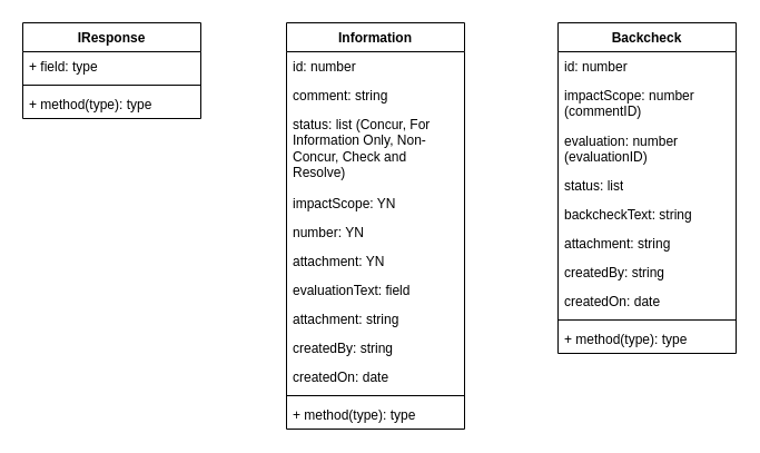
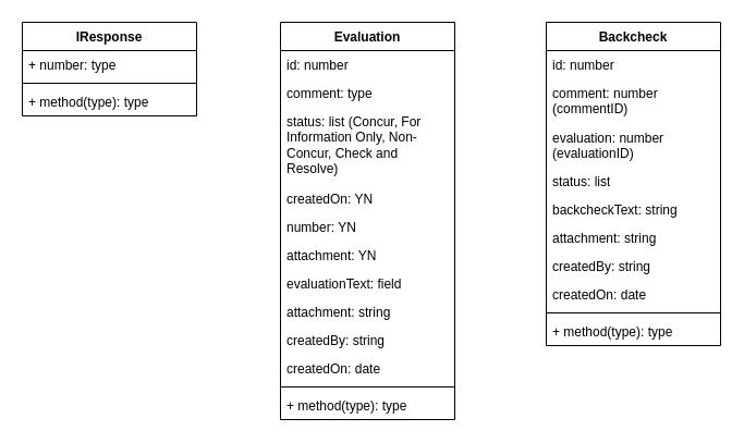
  <mxCell id="0" />
  <mxCell id="1" parent="0" />
  <mxCell id="2" value="IResponse" style="swimlane;fontStyle=1;align=center;verticalAlign=top;childLayout=stackLayout;horizontal=1;startSize=26;horizontalStack=0;resizeParent=1;resizeParentMax=0;resizeLast=0;collapsible=1;marginBottom=0;whiteSpace=wrap;html=1;" vertex="1" parent="1"><mxGeometry x="20" y="20" width="160" height="86" as="geometry" /></mxCell>
- <mxCell id="3" value="+ field: type" style="text;strokeColor=none;fillColor=none;align=left;verticalAlign=top;spacingLeft=4;spacingRight=4;overflow=hidden;rotatable=0;points=[[0,0.5],[1,0.5]];portConstraint=eastwest;whiteSpace=wrap;html=1;" vertex="1" parent="2"><mxGeometry y="26" width="160" height="26" as="geometry" /></mxCell>
+ <mxCell id="3" value="+ number: type" style="text;strokeColor=none;fillColor=none;align=left;verticalAlign=top;spacingLeft=4;spacingRight=4;overflow=hidden;rotatable=0;points=[[0,0.5],[1,0.5]];portConstraint=eastwest;whiteSpace=wrap;html=1;" vertex="1" parent="2"><mxGeometry y="26" width="160" height="26" as="geometry" /></mxCell>
  <mxCell id="4" value="" style="line;strokeWidth=1;fillColor=none;align=left;verticalAlign=middle;spacingTop=-1;spacingLeft=3;spacingRight=3;rotatable=0;labelPosition=right;points=[];portConstraint=eastwest;strokeColor=inherit;" vertex="1" parent="2"><mxGeometry y="52" width="160" height="8" as="geometry" /></mxCell>
  <mxCell id="5" value="+ method(type): type" style="text;strokeColor=none;fillColor=none;align=left;verticalAlign=top;spacingLeft=4;spacingRight=4;overflow=hidden;rotatable=0;points=[[0,0.5],[1,0.5]];portConstraint=eastwest;whiteSpace=wrap;html=1;" vertex="1" parent="2"><mxGeometry y="60" width="160" height="26" as="geometry" /></mxCell>
- <mxCell id="6" value="Information" style="swimlane;fontStyle=1;align=center;verticalAlign=top;childLayout=stackLayout;horizontal=1;startSize=26;horizontalStack=0;resizeParent=1;resizeParentMax=0;resizeLast=0;collapsible=1;marginBottom=0;whiteSpace=wrap;html=1;" vertex="1" parent="1"><mxGeometry x="257" y="20" width="160" height="365" as="geometry" /></mxCell>
+ <mxCell id="6" value="Evaluation" style="swimlane;fontStyle=1;align=center;verticalAlign=top;childLayout=stackLayout;horizontal=1;startSize=26;horizontalStack=0;resizeParent=1;resizeParentMax=0;resizeLast=0;collapsible=1;marginBottom=0;whiteSpace=wrap;html=1;" vertex="1" parent="1"><mxGeometry x="257" y="20" width="160" height="365" as="geometry" /></mxCell>
  <mxCell id="7" value="id: number" style="text;strokeColor=none;fillColor=none;align=left;verticalAlign=top;spacingLeft=4;spacingRight=4;overflow=hidden;rotatable=0;points=[[0,0.5],[1,0.5]];portConstraint=eastwest;whiteSpace=wrap;html=1;" vertex="1" parent="6"><mxGeometry y="26" width="160" height="26" as="geometry" /></mxCell>
- <mxCell id="8" value="comment: string" style="text;strokeColor=none;fillColor=none;align=left;verticalAlign=top;spacingLeft=4;spacingRight=4;overflow=hidden;rotatable=0;points=[[0,0.5],[1,0.5]];portConstraint=eastwest;whiteSpace=wrap;html=1;" vertex="1" parent="6"><mxGeometry y="52" width="160" height="26" as="geometry" /></mxCell>
+ <mxCell id="8" value="comment: type" style="text;strokeColor=none;fillColor=none;align=left;verticalAlign=top;spacingLeft=4;spacingRight=4;overflow=hidden;rotatable=0;points=[[0,0.5],[1,0.5]];portConstraint=eastwest;whiteSpace=wrap;html=1;" vertex="1" parent="6"><mxGeometry y="52" width="160" height="26" as="geometry" /></mxCell>
  <mxCell id="9" value="status: list (Concur, For Information Only, Non-Concur, Check and Resolve)" style="text;strokeColor=none;fillColor=none;align=left;verticalAlign=top;spacingLeft=4;spacingRight=4;overflow=hidden;rotatable=0;points=[[0,0.5],[1,0.5]];portConstraint=eastwest;whiteSpace=wrap;html=1;" vertex="1" parent="6"><mxGeometry y="78" width="160" height="71" as="geometry" /></mxCell>
- <mxCell id="10" value="impactScope: YN" style="text;strokeColor=none;fillColor=none;align=left;verticalAlign=top;spacingLeft=4;spacingRight=4;overflow=hidden;rotatable=0;points=[[0,0.5],[1,0.5]];portConstraint=eastwest;whiteSpace=wrap;html=1;" vertex="1" parent="6"><mxGeometry y="149" width="160" height="26" as="geometry" /></mxCell>
+ <mxCell id="10" value="createdOn: YN" style="text;strokeColor=none;fillColor=none;align=left;verticalAlign=top;spacingLeft=4;spacingRight=4;overflow=hidden;rotatable=0;points=[[0,0.5],[1,0.5]];portConstraint=eastwest;whiteSpace=wrap;html=1;" vertex="1" parent="6"><mxGeometry y="149" width="160" height="26" as="geometry" /></mxCell>
  <mxCell id="11" value="number: YN" style="text;strokeColor=none;fillColor=none;align=left;verticalAlign=top;spacingLeft=4;spacingRight=4;overflow=hidden;rotatable=0;points=[[0,0.5],[1,0.5]];portConstraint=eastwest;whiteSpace=wrap;html=1;" vertex="1" parent="6"><mxGeometry y="175" width="160" height="26" as="geometry" /></mxCell>
  <mxCell id="12" value="attachment: YN" style="text;strokeColor=none;fillColor=none;align=left;verticalAlign=top;spacingLeft=4;spacingRight=4;overflow=hidden;rotatable=0;points=[[0,0.5],[1,0.5]];portConstraint=eastwest;whiteSpace=wrap;html=1;" vertex="1" parent="6"><mxGeometry y="201" width="160" height="26" as="geometry" /></mxCell>
  <mxCell id="13" value="evaluationText: field" style="text;strokeColor=none;fillColor=none;align=left;verticalAlign=top;spacingLeft=4;spacingRight=4;overflow=hidden;rotatable=0;points=[[0,0.5],[1,0.5]];portConstraint=eastwest;whiteSpace=wrap;html=1;" vertex="1" parent="6"><mxGeometry y="227" width="160" height="26" as="geometry" /></mxCell>
  <mxCell id="14" value="attachment: string" style="text;strokeColor=none;fillColor=none;align=left;verticalAlign=top;spacingLeft=4;spacingRight=4;overflow=hidden;rotatable=0;points=[[0,0.5],[1,0.5]];portConstraint=eastwest;whiteSpace=wrap;html=1;" vertex="1" parent="6"><mxGeometry y="253" width="160" height="26" as="geometry" /></mxCell>
  <mxCell id="15" value="createdBy: string" style="text;strokeColor=none;fillColor=none;align=left;verticalAlign=top;spacingLeft=4;spacingRight=4;overflow=hidden;rotatable=0;points=[[0,0.5],[1,0.5]];portConstraint=eastwest;whiteSpace=wrap;html=1;" vertex="1" parent="6"><mxGeometry y="279" width="160" height="26" as="geometry" /></mxCell>
  <mxCell id="16" value="createdOn: date" style="text;strokeColor=none;fillColor=none;align=left;verticalAlign=top;spacingLeft=4;spacingRight=4;overflow=hidden;rotatable=0;points=[[0,0.5],[1,0.5]];portConstraint=eastwest;whiteSpace=wrap;html=1;" vertex="1" parent="6"><mxGeometry y="305" width="160" height="26" as="geometry" /></mxCell>
  <mxCell id="17" value="" style="line;strokeWidth=1;fillColor=none;align=left;verticalAlign=middle;spacingTop=-1;spacingLeft=3;spacingRight=3;rotatable=0;labelPosition=right;points=[];portConstraint=eastwest;strokeColor=inherit;" vertex="1" parent="6"><mxGeometry y="331" width="160" height="8" as="geometry" /></mxCell>
  <mxCell id="18" value="+ method(type): type" style="text;strokeColor=none;fillColor=none;align=left;verticalAlign=top;spacingLeft=4;spacingRight=4;overflow=hidden;rotatable=0;points=[[0,0.5],[1,0.5]];portConstraint=eastwest;whiteSpace=wrap;html=1;" vertex="1" parent="6"><mxGeometry y="339" width="160" height="26" as="geometry" /></mxCell>
  <mxCell id="19" value="Backcheck" style="swimlane;fontStyle=1;align=center;verticalAlign=top;childLayout=stackLayout;horizontal=1;startSize=26;horizontalStack=0;resizeParent=1;resizeParentMax=0;resizeLast=0;collapsible=1;marginBottom=0;whiteSpace=wrap;html=1;" vertex="1" parent="1"><mxGeometry x="501" y="20" width="160" height="297" as="geometry" /></mxCell>
  <mxCell id="20" value="id: number" style="text;strokeColor=none;fillColor=none;align=left;verticalAlign=top;spacingLeft=4;spacingRight=4;overflow=hidden;rotatable=0;points=[[0,0.5],[1,0.5]];portConstraint=eastwest;whiteSpace=wrap;html=1;" vertex="1" parent="19"><mxGeometry y="26" width="160" height="26" as="geometry" /></mxCell>
- <mxCell id="21" value="impactScope: number (commentID)" style="text;strokeColor=none;fillColor=none;align=left;verticalAlign=top;spacingLeft=4;spacingRight=4;overflow=hidden;rotatable=0;points=[[0,0.5],[1,0.5]];portConstraint=eastwest;whiteSpace=wrap;html=1;" vertex="1" parent="19"><mxGeometry y="52" width="160" height="41" as="geometry" /></mxCell>
+ <mxCell id="21" value="comment: number (commentID)" style="text;strokeColor=none;fillColor=none;align=left;verticalAlign=top;spacingLeft=4;spacingRight=4;overflow=hidden;rotatable=0;points=[[0,0.5],[1,0.5]];portConstraint=eastwest;whiteSpace=wrap;html=1;" vertex="1" parent="19"><mxGeometry y="52" width="160" height="41" as="geometry" /></mxCell>
  <mxCell id="22" value="evaluation: number (evaluationID)" style="text;strokeColor=none;fillColor=none;align=left;verticalAlign=top;spacingLeft=4;spacingRight=4;overflow=hidden;rotatable=0;points=[[0,0.5],[1,0.5]];portConstraint=eastwest;whiteSpace=wrap;html=1;" vertex="1" parent="19"><mxGeometry y="93" width="160" height="40" as="geometry" /></mxCell>
  <mxCell id="23" value="status: list" style="text;strokeColor=none;fillColor=none;align=left;verticalAlign=top;spacingLeft=4;spacingRight=4;overflow=hidden;rotatable=0;points=[[0,0.5],[1,0.5]];portConstraint=eastwest;whiteSpace=wrap;html=1;" vertex="1" parent="19"><mxGeometry y="133" width="160" height="26" as="geometry" /></mxCell>
  <mxCell id="24" value="backcheckText: string" style="text;strokeColor=none;fillColor=none;align=left;verticalAlign=top;spacingLeft=4;spacingRight=4;overflow=hidden;rotatable=0;points=[[0,0.5],[1,0.5]];portConstraint=eastwest;whiteSpace=wrap;html=1;" vertex="1" parent="19"><mxGeometry y="159" width="160" height="26" as="geometry" /></mxCell>
  <mxCell id="25" value="attachment: string" style="text;strokeColor=none;fillColor=none;align=left;verticalAlign=top;spacingLeft=4;spacingRight=4;overflow=hidden;rotatable=0;points=[[0,0.5],[1,0.5]];portConstraint=eastwest;whiteSpace=wrap;html=1;" vertex="1" parent="19"><mxGeometry y="185" width="160" height="26" as="geometry" /></mxCell>
  <mxCell id="26" value="createdBy: string" style="text;strokeColor=none;fillColor=none;align=left;verticalAlign=top;spacingLeft=4;spacingRight=4;overflow=hidden;rotatable=0;points=[[0,0.5],[1,0.5]];portConstraint=eastwest;whiteSpace=wrap;html=1;" vertex="1" parent="19"><mxGeometry y="211" width="160" height="26" as="geometry" /></mxCell>
  <mxCell id="27" value="createdOn: date" style="text;strokeColor=none;fillColor=none;align=left;verticalAlign=top;spacingLeft=4;spacingRight=4;overflow=hidden;rotatable=0;points=[[0,0.5],[1,0.5]];portConstraint=eastwest;whiteSpace=wrap;html=1;" vertex="1" parent="19"><mxGeometry y="237" width="160" height="26" as="geometry" /></mxCell>
  <mxCell id="28" value="" style="line;strokeWidth=1;fillColor=none;align=left;verticalAlign=middle;spacingTop=-1;spacingLeft=3;spacingRight=3;rotatable=0;labelPosition=right;points=[];portConstraint=eastwest;strokeColor=inherit;" vertex="1" parent="19"><mxGeometry y="263" width="160" height="8" as="geometry" /></mxCell>
  <mxCell id="29" value="+ method(type): type" style="text;strokeColor=none;fillColor=none;align=left;verticalAlign=top;spacingLeft=4;spacingRight=4;overflow=hidden;rotatable=0;points=[[0,0.5],[1,0.5]];portConstraint=eastwest;whiteSpace=wrap;html=1;" vertex="1" parent="19"><mxGeometry y="271" width="160" height="26" as="geometry" /></mxCell>
